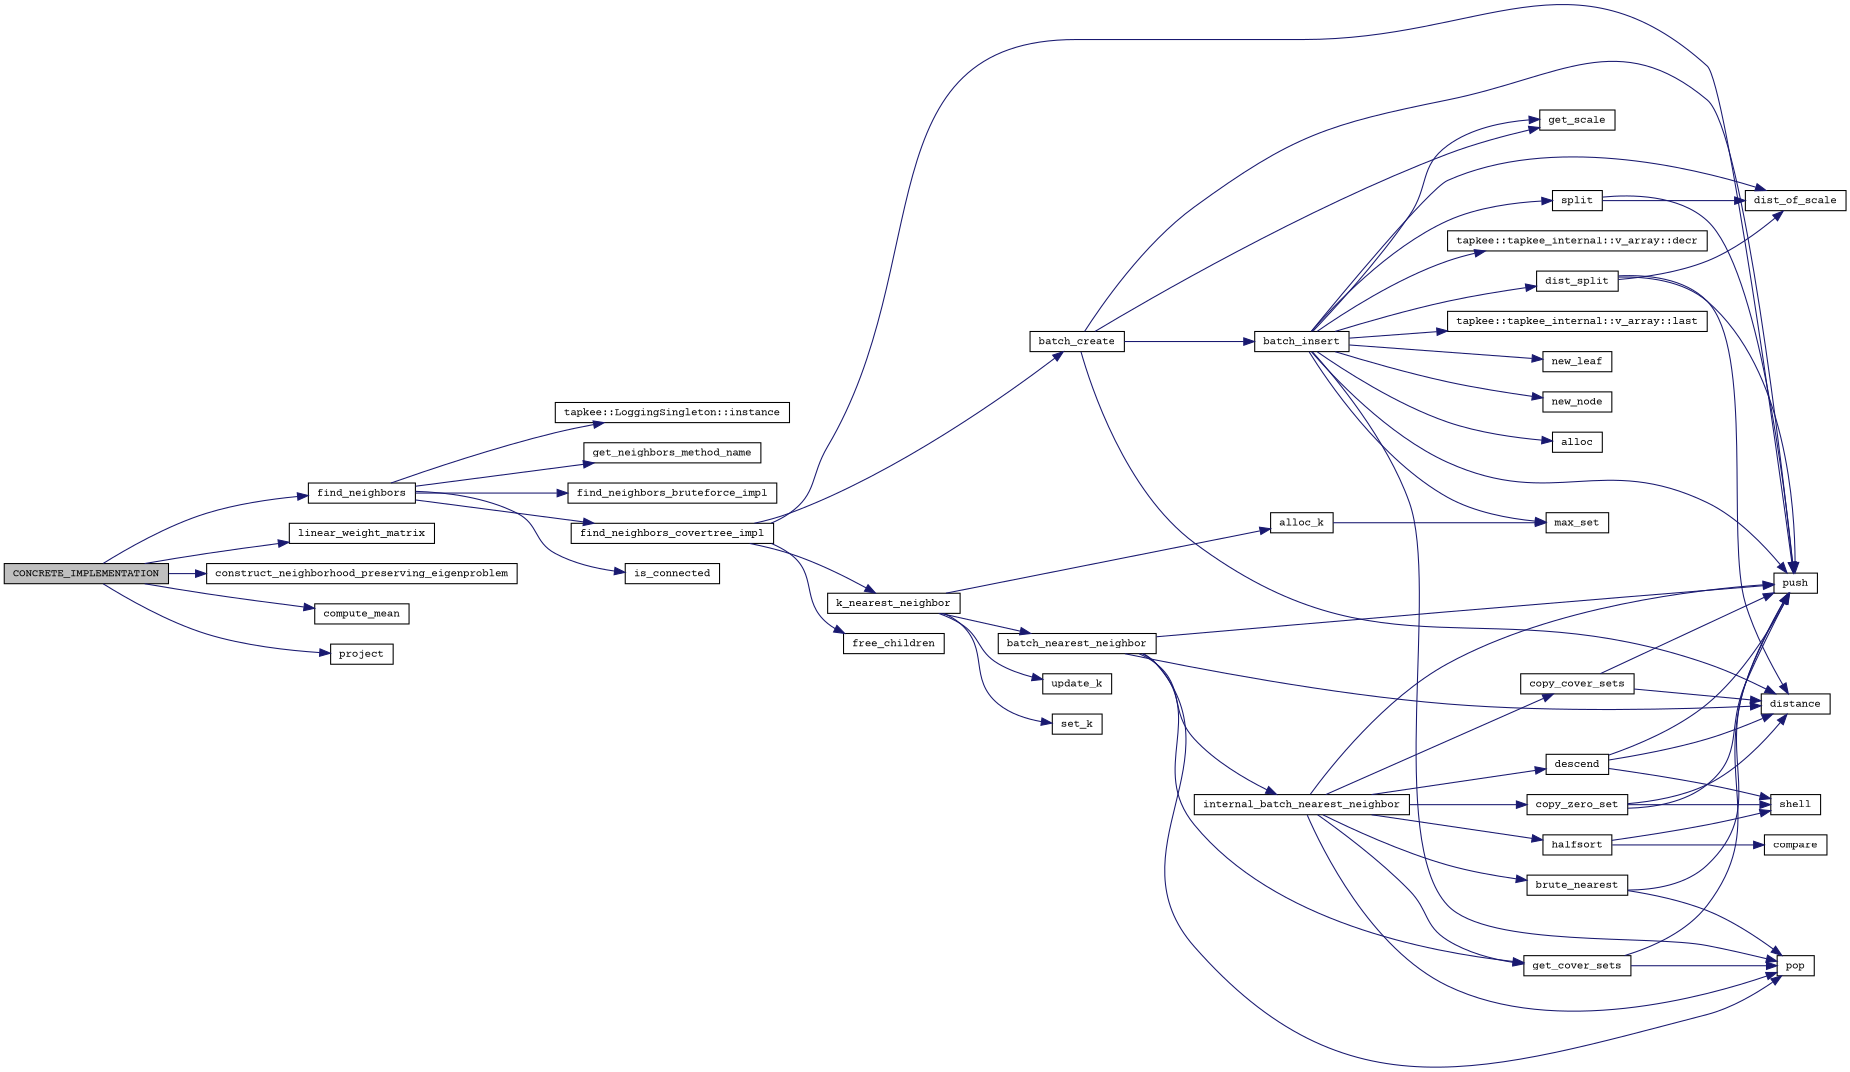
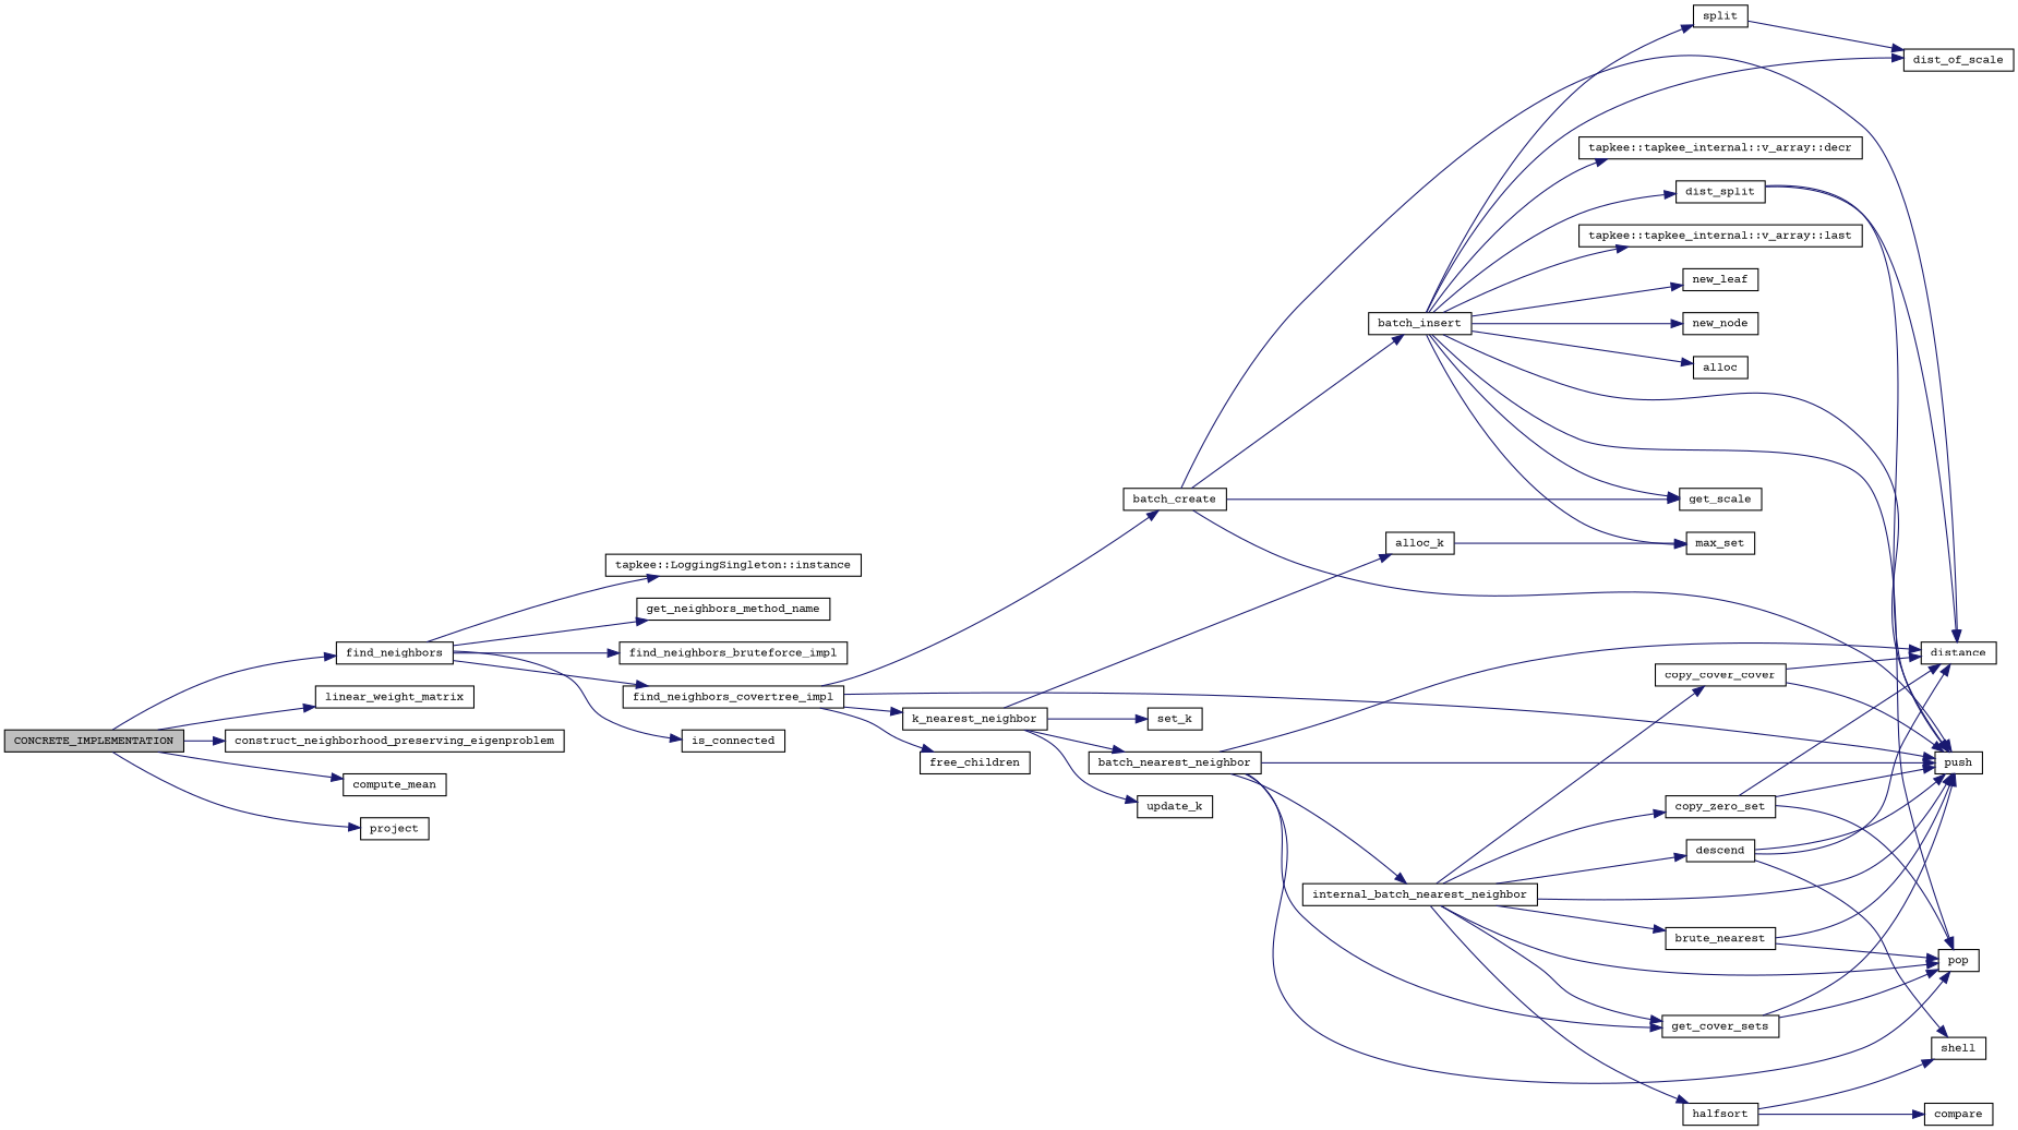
  digraph {
    fontname="Courier Prime"
    rankdir=LR
    node [color=black fillcolor=white fontname="Courier Prime" fontsize=10 shape=record style=filled]
    edge [color=midnightblue fontname="Courier Prime" fontsize=10 labelfontname=FreeSans labelfontsize=10 style=solid]
    n1 [fillcolor=grey75 fontcolor=black height=0.2 label=CONCRETE_IMPLEMENTATION width=0.4]
    n2 [height=0.2 label=find_neighbors width=0.4]
    n3 [height=0.2 label=linear_weight_matrix width=0.4]
    n4 [height=0.2 label=construct_neighborhood_preserving_eigenproblem width=0.4]
    n5 [height=0.2 label=compute_mean width=0.4]
    n6 [height=0.2 label=project width=0.4]
    n7 [height=0.2 label="tapkee::LoggingSingleton::instance" width=0.4]
    n8 [height=0.2 label=get_neighbors_method_name width=0.4]
    n9 [height=0.2 label=find_neighbors_bruteforce_impl width=0.4]
    n10 [height=0.2 label=find_neighbors_covertree_impl width=0.4]
    n11 [height=0.2 label=is_connected width=0.4]
    n12 [height=0.2 label=push width=0.4]
    n13 [height=0.2 label=batch_create width=0.4]
    n14 [height=0.2 label=k_nearest_neighbor width=0.4]
    n15 [height=0.2 label=free_children width=0.4]
    n16 [height=0.2 label=distance width=0.4]
    n17 [height=0.2 label=batch_insert width=0.4]
    n18 [height=0.2 label=get_scale width=0.4]
    n19 [height=0.2 label=update_k width=0.4]
    n20 [height=0.2 label=set_k width=0.4]
    n21 [height=0.2 label=alloc_k width=0.4]
    n22 [height=0.2 label=batch_nearest_neighbor width=0.4]
    n23 [height=0.2 label=max_set width=0.4]
    n24 [height=0.2 label=new_leaf width=0.4]
    n25 [height=0.2 label=new_node width=0.4]
    n26 [height=0.2 label=alloc width=0.4]
    n27 [height=0.2 label=pop width=0.4]
    n28 [height=0.2 label=split width=0.4]
    n29 [height=0.2 label=dist_of_scale width=0.4]
    n30 [height=0.2 label=dist_split width=0.4]
    n31 [height=0.2 label="tapkee::tapkee_internal::v_array::decr" width=0.4]
    n32 [height=0.2 label="tapkee::tapkee_internal::v_array::last" width=0.4]
    n33 [height=0.2 label=get_cover_sets width=0.4]
    n34 [height=0.2 label=internal_batch_nearest_neighbor width=0.4]
    n35 [height=0.2 label=brute_nearest width=0.4]
    n36 [height=0.2 label=copy_zero_set width=0.4]
-   n37 [height=0.2 label=copy_cover_sets width=0.4]
+   n37 [height=0.2 label=copy_cover_cover width=0.4]
    n38 [height=0.2 label=halfsort width=0.4]
    n39 [height=0.2 label=descend width=0.4]
    n40 [height=0.2 label=shell width=0.4]
    n41 [height=0.2 label=compare width=0.4]
    n1 -> n2
    n1 -> n3
    n1 -> n4
    n1 -> n5
    n1 -> n6
    n2 -> n7
    n2 -> n8
    n2 -> n9
    n2 -> n10
    n2 -> n11
    n10 -> n12
    n10 -> n13
    n10 -> n14
    n10 -> n15
    n13 -> n12
    n13 -> n16
    n13 -> n17
    n13 -> n18
    n14 -> n19
    n14 -> n20
    n14 -> n21
    n14 -> n22
    n17 -> n12
    n17 -> n18
    n17 -> n23
    n17 -> n24
    n17 -> n25
    n17 -> n26
    n17 -> n27
    n17 -> n28
    n17 -> n29
    n17 -> n30
    n17 -> n31
    n17 -> n32
    n21 -> n23
    n22 -> n12
    n22 -> n16
    n22 -> n27
    n22 -> n33
    n22 -> n34
-   n28 -> n12
    n28 -> n29
    n30 -> n12
    n30 -> n16
-   n30 -> n29
    n33 -> n12
    n33 -> n27
    n34 -> n12
    n34 -> n27
    n34 -> n33
    n34 -> n35
    n34 -> n36
    n34 -> n37
    n34 -> n38
    n34 -> n39
    n35 -> n12
    n35 -> n27
    n36 -> n12
    n36 -> n16
-   n36 -> n40
+   n36 -> n27
    n37 -> n12
    n37 -> n16
    n38 -> n40
    n38 -> n41
    n39 -> n12
    n39 -> n16
    n39 -> n40
  }
